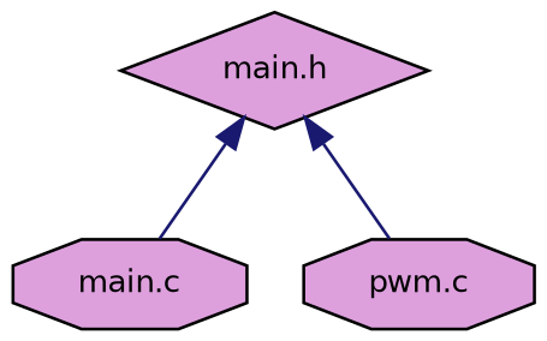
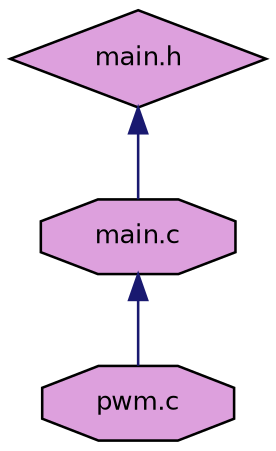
  digraph {
    node [color=black fillcolor=plum fontname=Helvetica fontsize=10 shape=octagon style=filled]
    edge [color=midnightblue dir=back fontname=Helvetica fontsize=10 labelfontname=Helvetica labelfontsize=10 style=solid]
    n1 [fontcolor=black height=0.2 label="main.h" shape=diamond width=0.4]
    n2 [height=0.2 label="main.c" width=0.4]
    n3 [height=0.2 label="pwm.c" width=0.4]
    n1 -> n2
-   n1 -> n3
+   n2 -> n3
  }
